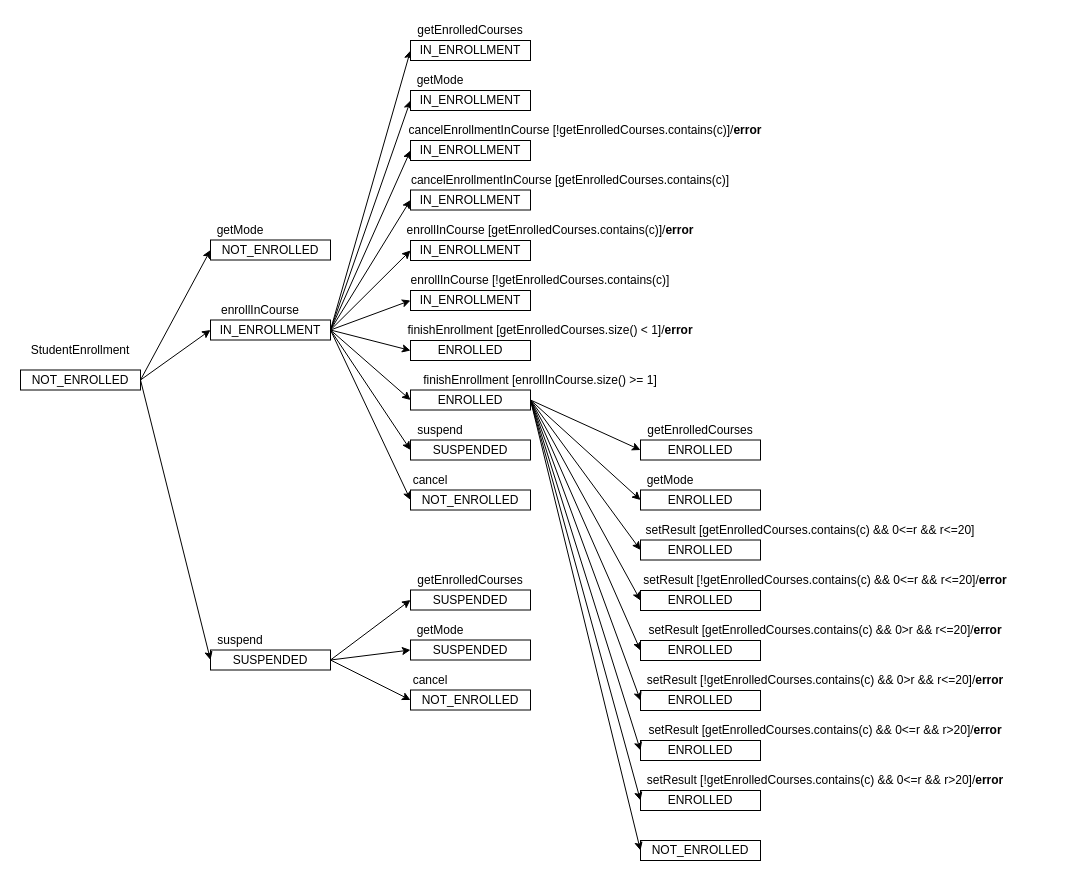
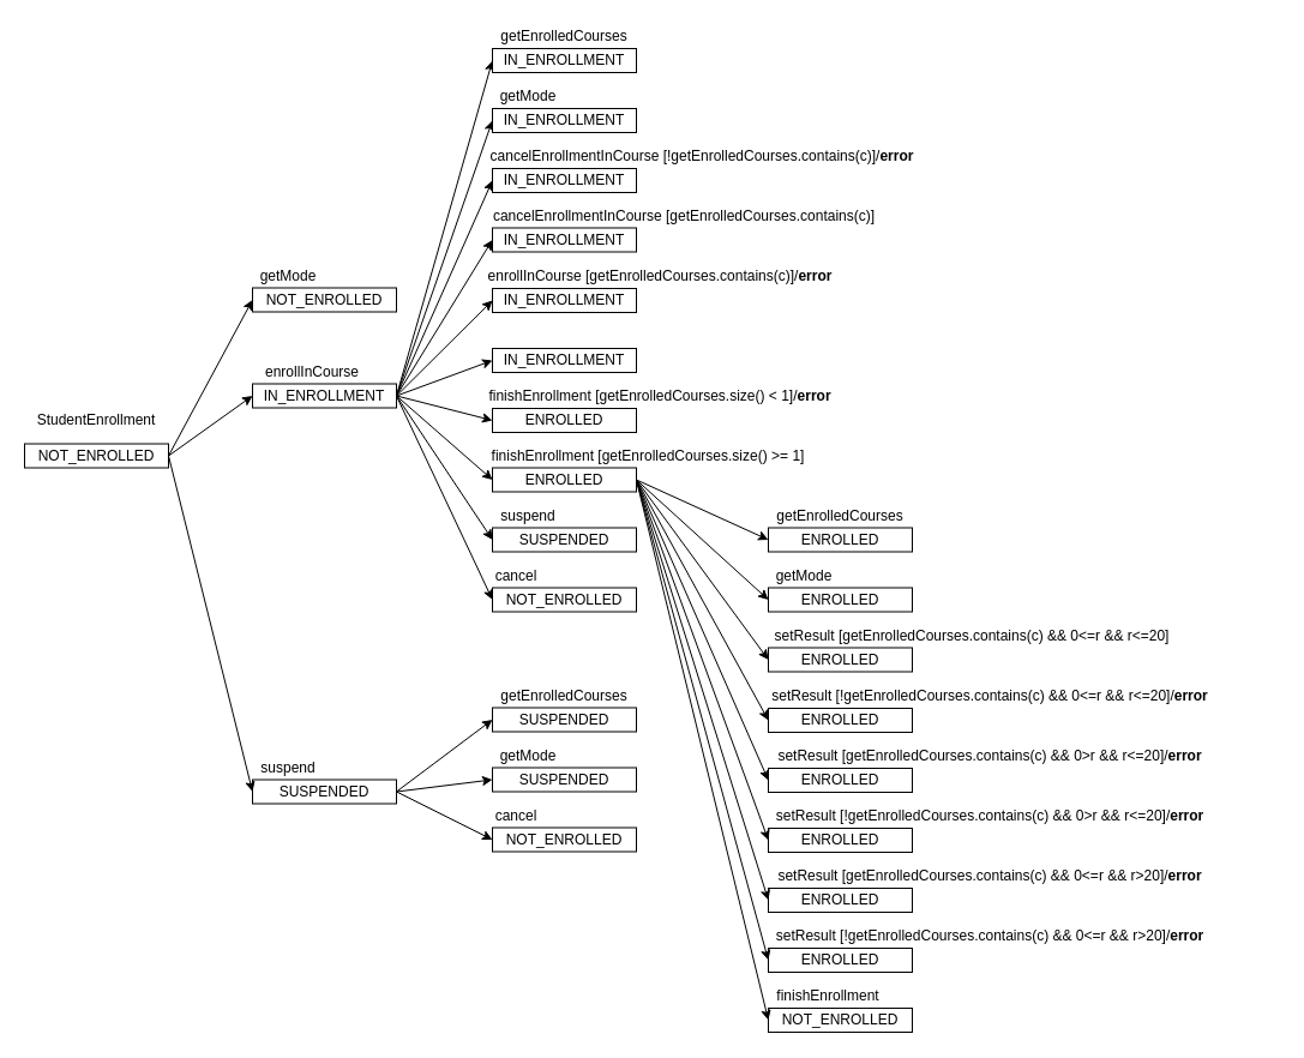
  <mxCell id="0" />
  <mxCell id="1" parent="0" />
  <mxCell id="2" value="NOT_ENROLLED" style="rounded=0;whiteSpace=wrap;html=1;" parent="1" vertex="1"><mxGeometry x="20" y="369.5" width="120" height="20" as="geometry" /></mxCell>
  <mxCell id="3" value="IN_ENROLLMENT" style="rounded=0;whiteSpace=wrap;html=1;" parent="1" vertex="1"><mxGeometry x="210" y="319.5" width="120" height="20" as="geometry" /></mxCell>
  <mxCell id="4" value="ENROLLED" style="rounded=0;whiteSpace=wrap;html=1;" parent="1" vertex="1"><mxGeometry x="410" y="389.5" width="120" height="20" as="geometry" /></mxCell>
  <mxCell id="5" value="SUSPENDED" style="rounded=0;whiteSpace=wrap;html=1;" parent="1" vertex="1"><mxGeometry x="210" y="649.5" width="120" height="20" as="geometry" /></mxCell>
  <mxCell id="6" value="&lt;font style=&quot;font-size: 12px&quot;&gt;StudentEnrollment&lt;/font&gt;" style="text;html=1;strokeColor=none;fillColor=none;align=center;verticalAlign=middle;whiteSpace=wrap;rounded=0;imageAspect=1;" parent="1" vertex="1"><mxGeometry x="25" y="339.5" width="110" height="20" as="geometry" /></mxCell>
  <mxCell id="7" value="&lt;font style=&quot;font-size: 12px&quot;&gt;getMode&lt;/font&gt;" style="text;html=1;strokeColor=none;fillColor=none;align=center;verticalAlign=middle;whiteSpace=wrap;rounded=0;" parent="1" vertex="1"><mxGeometry x="220" y="219.5" width="40" height="20" as="geometry" /></mxCell>
  <mxCell id="8" value="cancel&lt;br&gt;" style="text;html=1;strokeColor=none;fillColor=none;align=center;verticalAlign=middle;whiteSpace=wrap;rounded=0;" parent="1" vertex="1"><mxGeometry x="410" y="469.5" width="40" height="20" as="geometry" /></mxCell>
  <mxCell id="9" value="suspend" style="text;html=1;strokeColor=none;fillColor=none;align=center;verticalAlign=middle;whiteSpace=wrap;rounded=0;" parent="1" vertex="1"><mxGeometry x="220" y="629.5" width="40" height="20" as="geometry" /></mxCell>
  <mxCell id="10" value="enrollInCourse" style="text;html=1;strokeColor=none;fillColor=none;align=center;verticalAlign=middle;whiteSpace=wrap;rounded=0;" parent="1" vertex="1"><mxGeometry x="240" y="299.5" width="40" height="20" as="geometry" /></mxCell>
- <mxCell id="11" value="&lt;span&gt;finishEnrollment [enrollInCourse.size() &amp;gt;= 1]&lt;/span&gt;" style="text;html=1;strokeColor=none;fillColor=none;align=center;verticalAlign=middle;whiteSpace=wrap;rounded=0;" parent="1" vertex="1"><mxGeometry x="340" y="369.5" width="400" height="20" as="geometry" /></mxCell>
+ <mxCell id="11" value="&lt;span&gt;finishEnrollment [getEnrolledCourses.size() &amp;gt;= 1]&lt;/span&gt;" style="text;html=1;strokeColor=none;fillColor=none;align=center;verticalAlign=middle;whiteSpace=wrap;rounded=0;" parent="1" vertex="1"><mxGeometry x="340" y="369.5" width="400" height="20" as="geometry" /></mxCell>
  <mxCell id="12" value="&lt;span&gt;setResult [getEnrolledCourses.contains(c) &amp;amp;&amp;amp; 0&amp;lt;=r &amp;amp;&amp;amp; r&amp;lt;=20]&lt;/span&gt;" style="text;html=1;strokeColor=none;fillColor=none;align=center;verticalAlign=middle;whiteSpace=wrap;rounded=0;" parent="1" vertex="1"><mxGeometry x="570" y="519.5" width="480" height="20" as="geometry" /></mxCell>
- <mxCell id="13" value="&lt;span&gt;enrollInCourse [!getEnrolledCourses.contains(c)]&lt;/span&gt;" style="text;html=1;strokeColor=none;fillColor=none;align=center;verticalAlign=middle;whiteSpace=wrap;rounded=0;" parent="1" vertex="1"><mxGeometry x="380" y="270" width="320" height="20" as="geometry" /></mxCell>
  <mxCell id="14" value="&lt;span&gt;cancelEnrollmentInCourse&lt;/span&gt;&lt;span&gt;&amp;nbsp;[getEnrolledCourses.contains(c)]&lt;/span&gt;" style="text;html=1;strokeColor=none;fillColor=none;align=center;verticalAlign=middle;whiteSpace=wrap;rounded=0;" parent="1" vertex="1"><mxGeometry x="375" y="169.5" width="390" height="20" as="geometry" /></mxCell>
  <mxCell id="15" value="NOT_ENROLLED" style="rounded=0;whiteSpace=wrap;html=1;" parent="1" vertex="1"><mxGeometry x="210" y="239.5" width="120" height="20" as="geometry" /></mxCell>
  <mxCell id="16" value="" style="endArrow=classic;html=1;exitX=1;exitY=0.5;exitDx=0;exitDy=0;entryX=0;entryY=0.5;entryDx=0;entryDy=0;" parent="1" source="2" target="3" edge="1"><mxGeometry width="50" height="50" relative="1" as="geometry"><mxPoint x="130" y="509.5" as="sourcePoint" /><mxPoint x="180" y="459.5" as="targetPoint" /></mxGeometry></mxCell>
  <mxCell id="17" value="" style="endArrow=classic;html=1;exitX=1;exitY=0.5;exitDx=0;exitDy=0;entryX=0;entryY=0.5;entryDx=0;entryDy=0;" parent="1" source="2" target="15" edge="1"><mxGeometry width="50" height="50" relative="1" as="geometry"><mxPoint x="150" y="599.5" as="sourcePoint" /><mxPoint x="200" y="549.5" as="targetPoint" /></mxGeometry></mxCell>
  <mxCell id="18" value="" style="endArrow=classic;html=1;exitX=1;exitY=0.5;exitDx=0;exitDy=0;entryX=0;entryY=0.5;entryDx=0;entryDy=0;" parent="1" source="3" target="33" edge="1"><mxGeometry width="50" height="50" relative="1" as="geometry"><mxPoint x="140" y="679.5" as="sourcePoint" /><mxPoint x="190" y="629.5" as="targetPoint" /></mxGeometry></mxCell>
  <mxCell id="19" value="" style="endArrow=classic;html=1;exitX=1;exitY=0.5;exitDx=0;exitDy=0;entryX=0;entryY=0.5;entryDx=0;entryDy=0;" parent="1" source="3" target="32" edge="1"><mxGeometry width="50" height="50" relative="1" as="geometry"><mxPoint x="130" y="759.5" as="sourcePoint" /><mxPoint x="180" y="709.5" as="targetPoint" /></mxGeometry></mxCell>
  <mxCell id="20" value="" style="endArrow=classic;html=1;exitX=1;exitY=0.5;exitDx=0;exitDy=0;entryX=0;entryY=0.5;entryDx=0;entryDy=0;" parent="1" source="3" target="26" edge="1"><mxGeometry width="50" height="50" relative="1" as="geometry"><mxPoint x="370" y="639.5" as="sourcePoint" /><mxPoint x="420" y="589.5" as="targetPoint" /></mxGeometry></mxCell>
  <mxCell id="21" value="" style="endArrow=classic;html=1;exitX=1;exitY=0.5;exitDx=0;exitDy=0;entryX=0;entryY=0.5;entryDx=0;entryDy=0;" parent="1" source="3" target="27" edge="1"><mxGeometry width="50" height="50" relative="1" as="geometry"><mxPoint x="360" y="479.5" as="sourcePoint" /><mxPoint x="410" y="429.5" as="targetPoint" /></mxGeometry></mxCell>
  <mxCell id="22" value="" style="endArrow=classic;html=1;exitX=1;exitY=0.5;exitDx=0;exitDy=0;entryX=0;entryY=0.5;entryDx=0;entryDy=0;" parent="1" source="2" target="5" edge="1"><mxGeometry width="50" height="50" relative="1" as="geometry"><mxPoint x="255" y="684.5" as="sourcePoint" /><mxPoint x="305" y="634.5" as="targetPoint" /></mxGeometry></mxCell>
  <mxCell id="23" value="" style="endArrow=classic;html=1;exitX=1;exitY=0.5;exitDx=0;exitDy=0;entryX=0;entryY=0.5;entryDx=0;entryDy=0;" parent="1" source="3" target="4" edge="1"><mxGeometry width="50" height="50" relative="1" as="geometry"><mxPoint x="245" y="764.5" as="sourcePoint" /><mxPoint x="295" y="714.5" as="targetPoint" /></mxGeometry></mxCell>
  <mxCell id="24" value="" style="endArrow=classic;html=1;exitX=1;exitY=0.5;exitDx=0;exitDy=0;entryX=0;entryY=0.5;entryDx=0;entryDy=0;" parent="1" source="3" target="28" edge="1"><mxGeometry width="50" height="50" relative="1" as="geometry"><mxPoint x="500" y="499.5" as="sourcePoint" /><mxPoint x="550" y="449.5" as="targetPoint" /></mxGeometry></mxCell>
  <mxCell id="25" value="" style="endArrow=classic;html=1;exitX=1;exitY=0.5;exitDx=0;exitDy=0;entryX=0;entryY=0.5;entryDx=0;entryDy=0;" parent="1" source="3" target="29" edge="1"><mxGeometry width="50" height="50" relative="1" as="geometry"><mxPoint x="445" y="444.5" as="sourcePoint" /><mxPoint x="495" y="394.5" as="targetPoint" /></mxGeometry></mxCell>
  <mxCell id="26" value="IN_ENROLLMENT" style="rounded=0;whiteSpace=wrap;html=1;" parent="1" vertex="1"><mxGeometry x="410" y="290" width="120" height="20" as="geometry" /></mxCell>
  <mxCell id="27" value="IN_ENROLLMENT" style="rounded=0;whiteSpace=wrap;html=1;" parent="1" vertex="1"><mxGeometry x="410" y="189.5" width="120" height="20" as="geometry" /></mxCell>
  <mxCell id="28" value="IN_ENROLLMENT" style="rounded=0;whiteSpace=wrap;html=1;" parent="1" vertex="1"><mxGeometry x="410" y="90" width="120" height="20" as="geometry" /></mxCell>
  <mxCell id="29" value="IN_ENROLLMENT" style="rounded=0;whiteSpace=wrap;html=1;" parent="1" vertex="1"><mxGeometry x="410" y="40" width="120" height="20" as="geometry" /></mxCell>
  <mxCell id="30" value="getEnrolledCourses&lt;br&gt;" style="text;html=1;strokeColor=none;fillColor=none;align=center;verticalAlign=middle;whiteSpace=wrap;rounded=0;" parent="1" vertex="1"><mxGeometry x="450" width="40" height="20" as="geometry" y="20" /></mxCell>
  <mxCell id="31" value="&lt;font style=&quot;font-size: 12px&quot;&gt;getMode&lt;/font&gt;" style="text;html=1;strokeColor=none;fillColor=none;align=center;verticalAlign=middle;whiteSpace=wrap;rounded=0;" parent="1" vertex="1"><mxGeometry x="420" y="70" width="40" height="20" as="geometry" /></mxCell>
  <mxCell id="32" value="SUSPENDED" style="rounded=0;whiteSpace=wrap;html=1;" parent="1" vertex="1"><mxGeometry x="410" y="439.5" width="120" height="20" as="geometry" /></mxCell>
  <mxCell id="33" value="NOT_ENROLLED" style="rounded=0;whiteSpace=wrap;html=1;" parent="1" vertex="1"><mxGeometry x="410" y="489.5" width="120" height="20" as="geometry" /></mxCell>
  <mxCell id="34" value="suspend" style="text;html=1;strokeColor=none;fillColor=none;align=center;verticalAlign=middle;whiteSpace=wrap;rounded=0;" parent="1" vertex="1"><mxGeometry x="420" y="419.5" width="40" height="20" as="geometry" /></mxCell>
  <mxCell id="35" value="ENROLLED" style="rounded=0;whiteSpace=wrap;html=1;" parent="1" vertex="1"><mxGeometry x="640" y="539.5" width="120" height="20" as="geometry" /></mxCell>
  <mxCell id="36" value="ENROLLED" style="rounded=0;whiteSpace=wrap;html=1;" parent="1" vertex="1"><mxGeometry x="640" y="489.5" width="120" height="20" as="geometry" /></mxCell>
  <mxCell id="37" value="ENROLLED" style="rounded=0;whiteSpace=wrap;html=1;" parent="1" vertex="1"><mxGeometry x="640" y="439.5" width="120" height="20" as="geometry" /></mxCell>
  <mxCell id="38" value="NOT_ENROLLED" style="rounded=0;whiteSpace=wrap;html=1;" parent="1" vertex="1"><mxGeometry x="640" y="840" width="120" height="20" as="geometry" /></mxCell>
  <mxCell id="39" value="SUSPENDED" style="rounded=0;whiteSpace=wrap;html=1;" parent="1" vertex="1"><mxGeometry x="410" y="639.5" width="120" height="20" as="geometry" /></mxCell>
  <mxCell id="40" value="SUSPENDED" style="rounded=0;whiteSpace=wrap;html=1;" parent="1" vertex="1"><mxGeometry x="410" y="589.5" width="120" height="20" as="geometry" /></mxCell>
  <mxCell id="41" value="NOT_ENROLLED" style="rounded=0;whiteSpace=wrap;html=1;" parent="1" vertex="1"><mxGeometry x="410" y="689.5" width="120" height="20" as="geometry" /></mxCell>
  <mxCell id="42" value="getEnrolledCourses&lt;br&gt;" style="text;html=1;strokeColor=none;fillColor=none;align=center;verticalAlign=middle;whiteSpace=wrap;rounded=0;" parent="1" vertex="1"><mxGeometry x="680" y="419.5" width="40" height="20" as="geometry" /></mxCell>
  <mxCell id="43" value="&lt;font style=&quot;font-size: 12px&quot;&gt;getMode&lt;/font&gt;" style="text;html=1;strokeColor=none;fillColor=none;align=center;verticalAlign=middle;whiteSpace=wrap;rounded=0;" parent="1" vertex="1"><mxGeometry x="650" y="469.5" width="40" height="20" as="geometry" /></mxCell>
  <mxCell id="44" value="cancel&lt;br&gt;" style="text;html=1;strokeColor=none;fillColor=none;align=center;verticalAlign=middle;whiteSpace=wrap;rounded=0;" parent="1" vertex="1"><mxGeometry x="410" y="669.5" width="40" height="20" as="geometry" /></mxCell>
  <mxCell id="45" value="getEnrolledCourses&lt;br&gt;" style="text;html=1;strokeColor=none;fillColor=none;align=center;verticalAlign=middle;whiteSpace=wrap;rounded=0;" parent="1" vertex="1"><mxGeometry x="450" y="569.5" width="40" height="20" as="geometry" /></mxCell>
  <mxCell id="46" value="&lt;font style=&quot;font-size: 12px&quot;&gt;getMode&lt;/font&gt;" style="text;html=1;strokeColor=none;fillColor=none;align=center;verticalAlign=middle;whiteSpace=wrap;rounded=0;" parent="1" vertex="1"><mxGeometry x="420" y="619.5" width="40" height="20" as="geometry" /></mxCell>
+ <mxCell id="47" value="&lt;span&gt;finishEnrollment&lt;br&gt;&lt;/span&gt;" style="text;html=1;strokeColor=none;fillColor=none;align=center;verticalAlign=middle;whiteSpace=wrap;rounded=0;" parent="1" vertex="1"><mxGeometry x="640" y="820" width="100" height="20" as="geometry" /></mxCell>
  <mxCell id="48" value="" style="endArrow=classic;html=1;exitX=1;exitY=0.5;exitDx=0;exitDy=0;entryX=0;entryY=0.5;entryDx=0;entryDy=0;" parent="1" source="4" target="36" edge="1"><mxGeometry width="50" height="50" relative="1" as="geometry"><mxPoint x="890" y="344.5" as="sourcePoint" /><mxPoint x="940" y="294.5" as="targetPoint" /></mxGeometry></mxCell>
  <mxCell id="49" value="" style="endArrow=classic;html=1;exitX=1;exitY=0.5;exitDx=0;exitDy=0;entryX=0;entryY=0.5;entryDx=0;entryDy=0;" parent="1" source="4" target="38" edge="1"><mxGeometry width="50" height="50" relative="1" as="geometry"><mxPoint x="890" y="424.5" as="sourcePoint" /><mxPoint x="940" y="374.5" as="targetPoint" /></mxGeometry></mxCell>
  <mxCell id="50" value="" style="endArrow=classic;html=1;exitX=1;exitY=0.5;exitDx=0;exitDy=0;entryX=0;entryY=0.5;entryDx=0;entryDy=0;" parent="1" source="4" target="35" edge="1"><mxGeometry width="50" height="50" relative="1" as="geometry"><mxPoint x="890" y="504.5" as="sourcePoint" /><mxPoint x="940" y="454.5" as="targetPoint" /></mxGeometry></mxCell>
  <mxCell id="51" value="" style="endArrow=classic;html=1;exitX=1;exitY=0.5;exitDx=0;exitDy=0;entryX=0;entryY=0.5;entryDx=0;entryDy=0;" parent="1" source="5" target="40" edge="1"><mxGeometry width="50" height="50" relative="1" as="geometry"><mxPoint x="890" y="584.5" as="sourcePoint" /><mxPoint x="940" y="534.5" as="targetPoint" /></mxGeometry></mxCell>
  <mxCell id="52" value="" style="endArrow=classic;html=1;exitX=1;exitY=0.5;exitDx=0;exitDy=0;entryX=0;entryY=0.5;entryDx=0;entryDy=0;" parent="1" source="5" target="39" edge="1"><mxGeometry width="50" height="50" relative="1" as="geometry"><mxPoint x="890" y="664.5" as="sourcePoint" /><mxPoint x="940" y="614.5" as="targetPoint" /></mxGeometry></mxCell>
  <mxCell id="53" value="" style="endArrow=classic;html=1;exitX=1;exitY=0.5;exitDx=0;exitDy=0;entryX=0;entryY=0.5;entryDx=0;entryDy=0;" parent="1" source="5" target="41" edge="1"><mxGeometry width="50" height="50" relative="1" as="geometry"><mxPoint x="890" y="744.5" as="sourcePoint" /><mxPoint x="940" y="694.5" as="targetPoint" /></mxGeometry></mxCell>
  <mxCell id="54" value="" style="endArrow=classic;html=1;exitX=1;exitY=0.5;exitDx=0;exitDy=0;entryX=0;entryY=0.5;entryDx=0;entryDy=0;" parent="1" source="4" target="37" edge="1"><mxGeometry width="50" height="50" relative="1" as="geometry"><mxPoint x="20" y="819.5" as="sourcePoint" /><mxPoint x="70" y="769.5" as="targetPoint" /></mxGeometry></mxCell>
  <mxCell id="55" value="cancelEnrollmentInCourse&amp;nbsp;[!getEnrolledCourses.contains(c)]/&lt;b&gt;error&lt;/b&gt;&lt;br&gt;" style="text;html=1;strokeColor=none;fillColor=none;align=center;verticalAlign=middle;whiteSpace=wrap;rounded=0;" parent="1" vertex="1"><mxGeometry x="390" y="120" width="390" height="20" as="geometry" /></mxCell>
  <mxCell id="56" value="IN_ENROLLMENT" style="rounded=0;whiteSpace=wrap;html=1;" parent="1" vertex="1"><mxGeometry x="410" y="140" width="120" height="20" as="geometry" /></mxCell>
  <mxCell id="57" value="" style="endArrow=classic;html=1;entryX=0;entryY=0.5;entryDx=0;entryDy=0;exitX=1;exitY=0.5;exitDx=0;exitDy=0;" parent="1" source="3" target="56" edge="1"><mxGeometry width="50" height="50" relative="1" as="geometry"><mxPoint x="320" y="370" as="sourcePoint" /><mxPoint x="390" y="260" as="targetPoint" /></mxGeometry></mxCell>
  <mxCell id="58" value="enrollInCourse [getEnrolledCourses.contains(c)]/&lt;b&gt;error&lt;/b&gt;" style="text;html=1;strokeColor=none;fillColor=none;align=center;verticalAlign=middle;whiteSpace=wrap;rounded=0;" parent="1" vertex="1"><mxGeometry x="390" y="219.5" width="320" height="20" as="geometry" /></mxCell>
  <mxCell id="59" value="IN_ENROLLMENT" style="rounded=0;whiteSpace=wrap;html=1;" parent="1" vertex="1"><mxGeometry x="410" y="240" width="120" height="20" as="geometry" /></mxCell>
  <mxCell id="60" value="" style="endArrow=classic;html=1;exitX=1;exitY=0.5;exitDx=0;exitDy=0;entryX=0;entryY=0.5;entryDx=0;entryDy=0;" parent="1" source="3" target="59" edge="1"><mxGeometry width="50" height="50" relative="1" as="geometry"><mxPoint x="255" y="429.5" as="sourcePoint" /><mxPoint x="305" y="379.5" as="targetPoint" /></mxGeometry></mxCell>
  <mxCell id="61" value="ENROLLED" style="rounded=0;whiteSpace=wrap;html=1;" parent="1" vertex="1"><mxGeometry x="410" y="340" width="120" height="20" as="geometry" /></mxCell>
  <mxCell id="62" value="finishEnrollment [getEnrolledCourses.size() &amp;lt; 1]/&lt;b&gt;error&lt;/b&gt;" style="text;html=1;strokeColor=none;fillColor=none;align=center;verticalAlign=middle;whiteSpace=wrap;rounded=0;" parent="1" vertex="1"><mxGeometry x="350" y="320" width="400" height="20" as="geometry" /></mxCell>
  <mxCell id="63" value="" style="endArrow=classic;html=1;exitX=1;exitY=0.5;exitDx=0;exitDy=0;entryX=0;entryY=0.5;entryDx=0;entryDy=0;" parent="1" source="3" target="61" edge="1"><mxGeometry width="50" height="50" relative="1" as="geometry"><mxPoint x="310" y="180" as="sourcePoint" /><mxPoint x="280" y="130" as="targetPoint" /></mxGeometry></mxCell>
  <mxCell id="64" value="setResult [!getEnrolledCourses.contains(c) &amp;amp;&amp;amp; 0&amp;lt;=r &amp;amp;&amp;amp; r&amp;lt;=20]/&lt;b&gt;error&lt;/b&gt;" style="text;html=1;strokeColor=none;fillColor=none;align=center;verticalAlign=middle;whiteSpace=wrap;rounded=0;" parent="1" vertex="1"><mxGeometry x="585" y="570" width="480" height="20" as="geometry" /></mxCell>
  <mxCell id="65" value="ENROLLED" style="rounded=0;whiteSpace=wrap;html=1;" parent="1" vertex="1"><mxGeometry x="640" y="590" width="120" height="20" as="geometry" /></mxCell>
  <mxCell id="66" value="setResult [getEnrolledCourses.contains(c) &amp;amp;&amp;amp; 0&amp;gt;r &amp;amp;&amp;amp; r&amp;lt;=20]/&lt;b&gt;error&lt;/b&gt;" style="text;html=1;strokeColor=none;fillColor=none;align=center;verticalAlign=middle;whiteSpace=wrap;rounded=0;" parent="1" vertex="1"><mxGeometry x="585" y="620" width="480" height="20" as="geometry" /></mxCell>
  <mxCell id="67" value="ENROLLED" style="rounded=0;whiteSpace=wrap;html=1;" parent="1" vertex="1"><mxGeometry x="640" y="640" width="120" height="20" as="geometry" /></mxCell>
  <mxCell id="68" value="&lt;span&gt;setResult [!getEnrolledCourses.contains(c) &amp;amp;&amp;amp; 0&amp;gt;r &amp;amp;&amp;amp; r&amp;lt;=20]&lt;/span&gt;/&lt;b&gt;error&lt;/b&gt;" style="text;html=1;strokeColor=none;fillColor=none;align=center;verticalAlign=middle;whiteSpace=wrap;rounded=0;" parent="1" vertex="1"><mxGeometry x="585" y="670" width="480" height="20" as="geometry" /></mxCell>
  <mxCell id="69" value="ENROLLED" style="rounded=0;whiteSpace=wrap;html=1;" parent="1" vertex="1"><mxGeometry x="640" y="690" width="120" height="20" as="geometry" /></mxCell>
  <mxCell id="70" value="&lt;span&gt;setResult [getEnrolledCourses.contains(c) &amp;amp;&amp;amp; 0&amp;lt;=r &amp;amp;&amp;amp; r&amp;gt;20]&lt;/span&gt;/&lt;b&gt;error&lt;/b&gt;" style="text;html=1;strokeColor=none;fillColor=none;align=center;verticalAlign=middle;whiteSpace=wrap;rounded=0;" parent="1" vertex="1"><mxGeometry x="585" y="720" width="480" height="20" as="geometry" /></mxCell>
  <mxCell id="71" value="ENROLLED" style="rounded=0;whiteSpace=wrap;html=1;" parent="1" vertex="1"><mxGeometry x="640" y="740" width="120" height="20" as="geometry" /></mxCell>
  <mxCell id="72" value="&lt;span&gt;setResult [!getEnrolledCourses.contains(c) &amp;amp;&amp;amp; 0&amp;lt;=r &amp;amp;&amp;amp; r&amp;gt;20]&lt;/span&gt;/&lt;b&gt;error&lt;/b&gt;" style="text;html=1;strokeColor=none;fillColor=none;align=center;verticalAlign=middle;whiteSpace=wrap;rounded=0;" parent="1" vertex="1"><mxGeometry x="585" y="770" width="480" height="20" as="geometry" /></mxCell>
  <mxCell id="73" value="ENROLLED" style="rounded=0;whiteSpace=wrap;html=1;" parent="1" vertex="1"><mxGeometry x="640" y="790" width="120" height="20" as="geometry" /></mxCell>
  <mxCell id="74" value="" style="endArrow=classic;html=1;exitX=1;exitY=0.5;exitDx=0;exitDy=0;entryX=0;entryY=0.5;entryDx=0;entryDy=0;" parent="1" source="4" target="67" edge="1"><mxGeometry width="50" height="50" relative="1" as="geometry"><mxPoint x="895" y="380" as="sourcePoint" /><mxPoint x="945" y="330" as="targetPoint" /></mxGeometry></mxCell>
  <mxCell id="75" value="" style="endArrow=classic;html=1;exitX=1;exitY=0.5;exitDx=0;exitDy=0;entryX=0;entryY=0.5;entryDx=0;entryDy=0;" parent="1" source="4" target="65" edge="1"><mxGeometry width="50" height="50" relative="1" as="geometry"><mxPoint x="785" y="380" as="sourcePoint" /><mxPoint x="835" y="330" as="targetPoint" /></mxGeometry></mxCell>
  <mxCell id="76" value="" style="endArrow=classic;html=1;exitX=1;exitY=0.5;exitDx=0;exitDy=0;entryX=0;entryY=0.5;entryDx=0;entryDy=0;" parent="1" source="4" target="71" edge="1"><mxGeometry width="50" height="50" relative="1" as="geometry"><mxPoint x="875" y="480" as="sourcePoint" /><mxPoint x="925" y="430" as="targetPoint" /></mxGeometry></mxCell>
  <mxCell id="77" value="" style="endArrow=classic;html=1;exitX=1;exitY=0.5;exitDx=0;exitDy=0;entryX=0;entryY=0.5;entryDx=0;entryDy=0;" parent="1" source="4" target="69" edge="1"><mxGeometry width="50" height="50" relative="1" as="geometry"><mxPoint x="1015" y="444.5" as="sourcePoint" /><mxPoint x="1065" y="394.5" as="targetPoint" /></mxGeometry></mxCell>
  <mxCell id="78" value="" style="endArrow=classic;html=1;exitX=1;exitY=0.5;exitDx=0;exitDy=0;entryX=0;entryY=0.5;entryDx=0;entryDy=0;" parent="1" source="4" target="73" edge="1"><mxGeometry width="50" height="50" relative="1" as="geometry"><mxPoint x="75" y="930" as="sourcePoint" /><mxPoint x="125" y="880" as="targetPoint" /></mxGeometry></mxCell>
